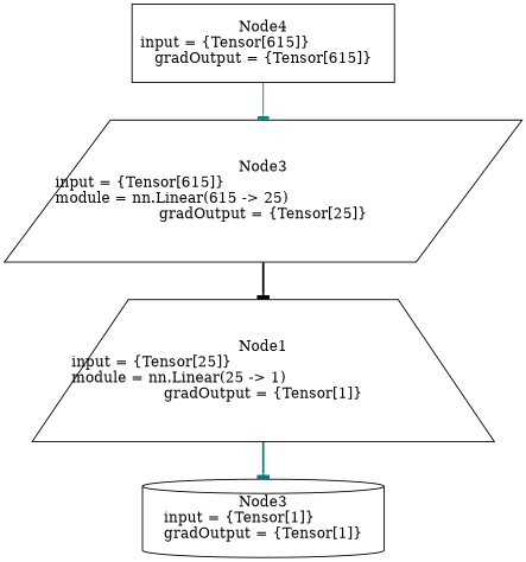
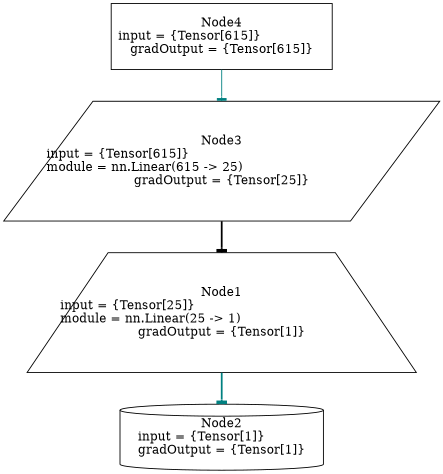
  digraph {
    edge [color=teal style=bold arrowhead=tee]
    n1 [height=1.3356 label="Node1\ninput = {Tensor[25]}\lmodule = nn.Linear(25 -> 1)\lgradOutput = {Tensor[1]}" shape=trapezium width=3.4744]
-   n2 [height=1.041 label="Node3\ninput = {Tensor[1]}\lgradOutput = {Tensor[1]}" shape=cylinder width=3.2079]
+   n2 [height=1.041 label="Node2\ninput = {Tensor[1]}\lgradOutput = {Tensor[1]}" shape=cylinder width=3.2079]
    n3 [height=1.3356 label="Node3\ninput = {Tensor[615]}\lmodule = nn.Linear(615 -> 25)\lgradOutput = {Tensor[25]}" shape=parallelogram width=3.7508]
    n4 [height=1.041 label="Node4\ninput = {Tensor[615]}\lgradOutput = {Tensor[615]}" shape=box width=3.4842]
    n1 -> n2
    n3 -> n1 [color=black]
    n4 -> n3 [style=solid]
  }
